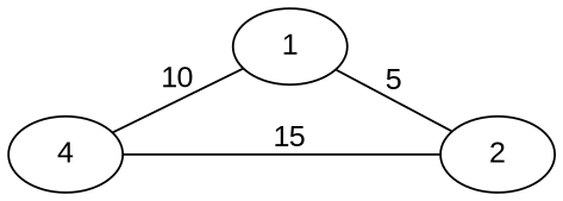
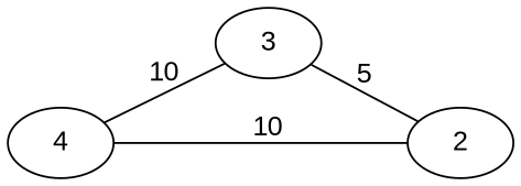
  graph {
    fontname="Liberation Sans"
    rankdir=LR
    node [fontname="Liberation Sans"]
    edge [fontname="Liberation Sans"]
    n1 [label=4]
-   1
+   1 [label=3]
    2
    n1 -- 1 [label=10 weight=10]
-   n1 -- 2 [label=15 weight=15]
+   n1 -- 2 [label=10 weight=15]
    1 -- 2 [label=5 weight=5]
  }
